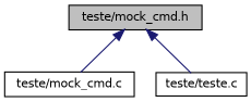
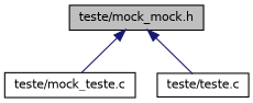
  digraph {
    node [color=black fillcolor=white fontname=Helvetica fontsize=10 shape=record style=filled]
    edge [color=midnightblue dir=back fontname=Helvetica fontsize=10 labelfontname=Helvetica labelfontsize=10 style=solid]
-   n1 [fillcolor=grey75 fontcolor=black height=0.2 label="teste/mock_cmd.h" width=0.4]
-   n2 [height=0.2 label="teste/mock_cmd.c" width=0.4]
+   n1 [fillcolor=grey75 fontcolor=black height=0.2 label="teste/mock_mock.h" width=0.4]
+   n2 [height=0.2 label="teste/mock_teste.c" width=0.4]
    n3 [height=0.2 label="teste/teste.c" width=0.4]
    n1 -> n2
    n1 -> n3
  }
